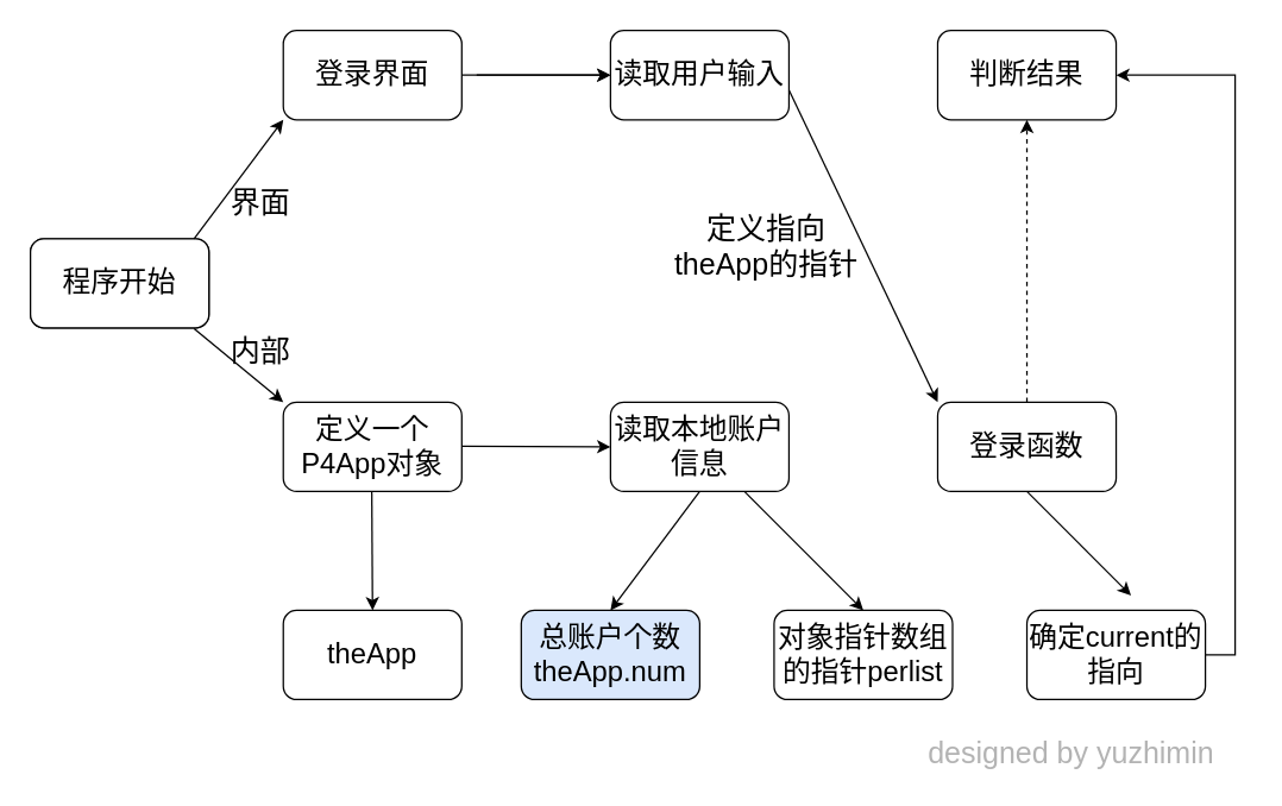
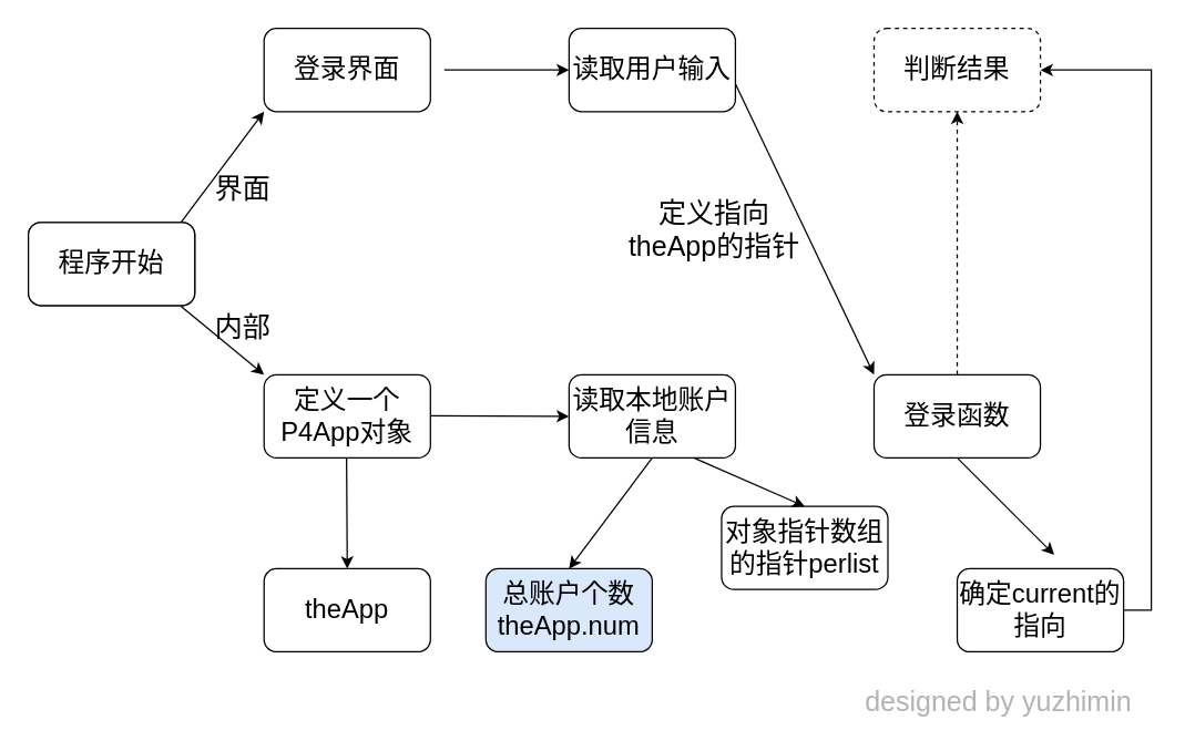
  <mxCell id="0" />
  <mxCell id="1" parent="0" />
  <mxCell id="2" value="&lt;font style=&quot;font-size: 19px&quot;&gt;程序开始&lt;/font&gt;" style="rounded=1;whiteSpace=wrap;html=1;" parent="1" vertex="1"><mxGeometry x="20" y="160" width="120" height="60" as="geometry" /></mxCell>
  <mxCell id="3" value="&lt;font style=&quot;font-size: 19px&quot;&gt;程序开始&lt;/font&gt;" style="rounded=1;whiteSpace=wrap;html=1;" parent="1" vertex="1"><mxGeometry x="20" y="160" width="120" height="60" as="geometry" /></mxCell>
- <mxCell id="4" value="" style="edgeStyle=orthogonalEdgeStyle;rounded=0;orthogonalLoop=1;jettySize=auto;html=1;" parent="1" source="5" target="8" edge="1"><mxGeometry relative="1" as="geometry" /></mxCell>
  <mxCell id="5" value="&lt;font style=&quot;font-size: 19px&quot;&gt;登录界面&lt;/font&gt;" style="rounded=1;whiteSpace=wrap;html=1;" parent="1" vertex="1"><mxGeometry x="190" y="20" width="120" height="60" as="geometry" /></mxCell>
  <mxCell id="6" value="&lt;span style=&quot;font-size: 19px&quot;&gt;定义一个P4App对象&lt;/span&gt;" style="rounded=1;whiteSpace=wrap;html=1;" parent="1" vertex="1"><mxGeometry x="190" y="270" width="120" height="60" as="geometry" /></mxCell>
  <mxCell id="7" value="&lt;span style=&quot;font-size: 19px&quot;&gt;读取本地账户信息&lt;/span&gt;" style="rounded=1;whiteSpace=wrap;html=1;" parent="1" vertex="1"><mxGeometry x="410" y="270" width="120" height="60" as="geometry" /></mxCell>
  <mxCell id="8" value="&lt;span style=&quot;font-size: 19px&quot;&gt;读取用户输入&lt;/span&gt;" style="rounded=1;whiteSpace=wrap;html=1;" parent="1" vertex="1"><mxGeometry x="410" y="20" width="120" height="60" as="geometry" /></mxCell>
  <mxCell id="9" value="&lt;span style=&quot;font-size: 19px&quot;&gt;登录函数&lt;/span&gt;" style="rounded=1;whiteSpace=wrap;html=1;" parent="1" vertex="1"><mxGeometry x="630" y="270" width="120" height="60" as="geometry" /></mxCell>
- <mxCell id="10" value="&lt;span style=&quot;font-size: 19px&quot;&gt;判断结果&lt;/span&gt;" style="rounded=1;whiteSpace=wrap;html=1;" parent="1" vertex="1"><mxGeometry x="630" y="20" width="120" height="60" as="geometry" /></mxCell>
+ <mxCell id="10" value="&lt;span style=&quot;font-size: 19px&quot;&gt;判断结果&lt;/span&gt;" style="rounded=1;whiteSpace=wrap;html=1;dashed=1;" parent="1" vertex="1"><mxGeometry x="630" y="20" width="120" height="60" as="geometry" /></mxCell>
  <mxCell id="11" value="" style="endArrow=classic;html=1;entryX=0;entryY=1;entryDx=0;entryDy=0;" parent="1" target="5" edge="1"><mxGeometry width="50" height="50" relative="1" as="geometry"><mxPoint x="130" y="160" as="sourcePoint" /><mxPoint x="180" y="110" as="targetPoint" /></mxGeometry></mxCell>
  <mxCell id="12" value="" style="endArrow=classic;html=1;entryX=0;entryY=0;entryDx=0;entryDy=0;exitX=0.917;exitY=1.01;exitDx=0;exitDy=0;exitPerimeter=0;" parent="1" source="3" target="6" edge="1"><mxGeometry width="50" height="50" relative="1" as="geometry"><mxPoint x="140" y="210" as="sourcePoint" /><mxPoint x="210" y="276" as="targetPoint" /></mxGeometry></mxCell>
  <mxCell id="13" value="" style="endArrow=classic;html=1;entryX=0;entryY=0.5;entryDx=0;entryDy=0;" parent="1" target="8" edge="1"><mxGeometry width="50" height="50" relative="1" as="geometry"><mxPoint x="320" y="50" as="sourcePoint" /><mxPoint x="390" y="-20" as="targetPoint" /></mxGeometry></mxCell>
  <mxCell id="14" value="" style="endArrow=classic;html=1;entryX=0;entryY=0.5;entryDx=0;entryDy=0;" parent="1" target="7" edge="1"><mxGeometry width="50" height="50" relative="1" as="geometry"><mxPoint x="310" y="299.5" as="sourcePoint" /><mxPoint x="400" y="299.5" as="targetPoint" /></mxGeometry></mxCell>
  <mxCell id="15" value="" style="endArrow=classic;html=1;" parent="1" edge="1"><mxGeometry width="50" height="50" relative="1" as="geometry"><mxPoint x="530" y="60" as="sourcePoint" /><mxPoint x="630" y="270" as="targetPoint" /></mxGeometry></mxCell>
  <mxCell id="16" value="" style="endArrow=classic;html=1;exitX=0.5;exitY=0;exitDx=0;exitDy=0;entryX=0.5;entryY=1;entryDx=0;entryDy=0;dashed=1;" parent="1" source="9" target="10" edge="1"><mxGeometry width="50" height="50" relative="1" as="geometry"><mxPoint x="690" y="270" as="sourcePoint" /><mxPoint x="660" y="100" as="targetPoint" /></mxGeometry></mxCell>
  <mxCell id="17" value="" style="endArrow=classic;html=1;" parent="1" edge="1"><mxGeometry width="50" height="50" relative="1" as="geometry"><mxPoint x="249.5" y="330" as="sourcePoint" /><mxPoint x="250" y="410" as="targetPoint" /></mxGeometry></mxCell>
  <mxCell id="18" value="&lt;span style=&quot;font-size: 19px&quot;&gt;theApp&lt;/span&gt;" style="rounded=1;whiteSpace=wrap;html=1;" parent="1" vertex="1"><mxGeometry x="190" y="410" width="120" height="60" as="geometry" /></mxCell>
  <mxCell id="19" value="&lt;span style=&quot;font-size: 19px&quot;&gt;总账户个数&lt;br&gt;theApp.num&lt;br&gt;&lt;/span&gt;" style="rounded=1;whiteSpace=wrap;html=1;fillColor=#dae8fc;" parent="1" vertex="1"><mxGeometry x="350" y="410" width="120" height="60" as="geometry" /></mxCell>
- <mxCell id="20" value="&lt;span style=&quot;font-size: 19px&quot;&gt;对象指针数组的指针perlist&lt;/span&gt;" style="rounded=1;whiteSpace=wrap;html=1;" parent="1" vertex="1"><mxGeometry x="520" y="410" width="120" height="60" as="geometry" /></mxCell>
+ <mxCell id="20" value="&lt;span style=&quot;font-size: 19px&quot;&gt;对象指针数组的指针perlist&lt;/span&gt;" style="rounded=1;whiteSpace=wrap;html=1;" parent="1" vertex="1"><mxGeometry x="520" y="365" width="120" height="60" as="geometry" /></mxCell>
  <mxCell id="21" value="" style="endArrow=classic;html=1;entryX=0.5;entryY=0;entryDx=0;entryDy=0;exitX=0.75;exitY=1;exitDx=0;exitDy=0;" parent="1" source="7" target="20" edge="1"><mxGeometry width="50" height="50" relative="1" as="geometry"><mxPoint x="470" y="330" as="sourcePoint" /><mxPoint x="520" y="420" as="targetPoint" /></mxGeometry></mxCell>
  <mxCell id="22" value="" style="endArrow=classic;html=1;entryX=0.5;entryY=0;entryDx=0;entryDy=0;" parent="1" target="19" edge="1"><mxGeometry width="50" height="50" relative="1" as="geometry"><mxPoint x="470" y="330" as="sourcePoint" /><mxPoint x="580" y="410" as="targetPoint" /></mxGeometry></mxCell>
  <mxCell id="23" value="" style="endArrow=classic;html=1;exitX=0.75;exitY=1;exitDx=0;exitDy=0;" parent="1" edge="1"><mxGeometry width="50" height="50" relative="1" as="geometry"><mxPoint x="690" y="330" as="sourcePoint" /><mxPoint x="760" y="400" as="targetPoint" /></mxGeometry></mxCell>
  <mxCell id="24" style="edgeStyle=orthogonalEdgeStyle;rounded=0;orthogonalLoop=1;jettySize=auto;html=1;exitX=1;exitY=0.5;exitDx=0;exitDy=0;entryX=1;entryY=0.5;entryDx=0;entryDy=0;" parent="1" source="25" target="10" edge="1"><mxGeometry relative="1" as="geometry" /></mxCell>
  <mxCell id="25" value="&lt;span style=&quot;font-size: 19px&quot;&gt;确定current的指向&lt;/span&gt;" style="rounded=1;whiteSpace=wrap;html=1;" parent="1" vertex="1"><mxGeometry x="690" y="410" width="120" height="60" as="geometry" /></mxCell>
  <mxCell id="26" value="&lt;font style=&quot;font-size: 20px&quot;&gt;定义指向theApp的指针&lt;/font&gt;" style="text;html=1;strokeColor=none;fillColor=none;align=center;verticalAlign=middle;whiteSpace=wrap;rounded=0;" parent="1" vertex="1"><mxGeometry x="450" y="120" width="130" height="90" as="geometry" /></mxCell>
  <mxCell id="27" value="&lt;font style=&quot;font-size: 20px&quot;&gt;designed by yuzhimin&lt;/font&gt;" style="text;html=1;align=center;verticalAlign=middle;whiteSpace=wrap;rounded=0;fontColor=#B3B3B3;" parent="1" vertex="1"><mxGeometry x="600" y="490" width="240" height="30" as="geometry" /></mxCell>
  <mxCell id="28" value="&lt;span style=&quot;font-size: 20px&quot;&gt;内部&lt;/span&gt;" style="text;html=1;strokeColor=none;fillColor=none;align=center;verticalAlign=middle;whiteSpace=wrap;rounded=0;" vertex="1" parent="1"><mxGeometry x="110" y="190" width="130" height="90" as="geometry" /></mxCell>
  <mxCell id="29" value="&lt;span style=&quot;font-size: 20px&quot;&gt;界面&lt;/span&gt;" style="text;html=1;strokeColor=none;fillColor=none;align=center;verticalAlign=middle;whiteSpace=wrap;rounded=0;" vertex="1" parent="1"><mxGeometry x="110" y="90" width="130" height="90" as="geometry" /></mxCell>
